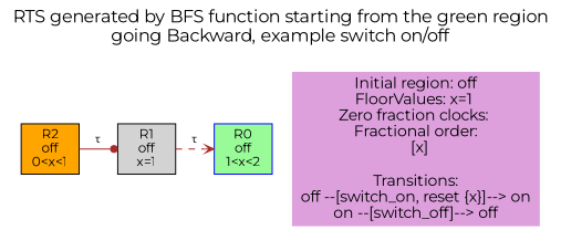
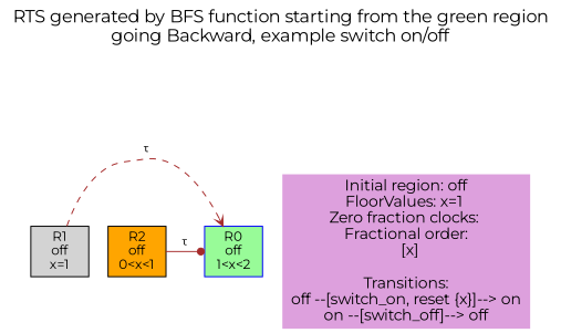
  digraph {
    fontname=Montserrat
    fontsize=16
    label="RTS generated by BFS function starting from the green region\ngoing Backward, example switch on/off\n\n"
    labelloc=t
    rankdir=TB
    splines=true
    node [color=blue fontname=Montserrat fontsize=12 shape=box style=filled]
    edge [arrowsize=0.8 color=brown fontname=Montserrat fontsize=10]
    n1 [fillcolor=palegreen label="R0\noff\n1<x<2"]
    n2 [color=black fillcolor=lightgrey label="R1\noff\nx=1"]
    n3 [color=black fillcolor=orange label="R2\noff\n0<x<1"]
    n4 [fillcolor=plum label="Initial region: off\nFloorValues: x=1 \nZero fraction clocks: \nFractional order:\n  [x]\n\nTransitions:\noff --[switch_on, reset {x}]--> on\non --[switch_off]--> off\n" shape=plaintext fontsize=""]
    subgraph sub_1 {
      rank=same
      n1
      n2
      n3
    }
    n2 -> n1 [arrowhead=vee label="τ" style=dashed]
-   n3 -> n2 [arrowhead=dot label="τ" style=solid]
+   n3 -> n1 [arrowhead=dot label="τ" style=solid]
  }
